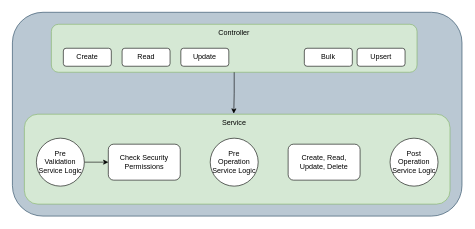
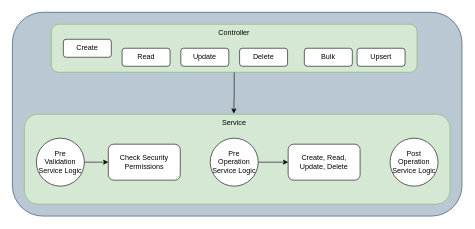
  <mxCell id="0" />
  <mxCell id="1" parent="0" />
  <mxCell id="2" value="" style="rounded=1;whiteSpace=wrap;html=1;fillColor=#bac8d3;strokeColor=#23445d;" vertex="1" parent="1"><mxGeometry x="20" y="20" width="750" height="340" as="geometry" /></mxCell>
  <mxCell id="3" value="" style="rounded=1;whiteSpace=wrap;html=1;fillColor=#d5e8d4;strokeColor=#82b366;" vertex="1" parent="1"><mxGeometry x="85" y="40" width="610" height="80" as="geometry" /></mxCell>
  <mxCell id="4" value="" style="rounded=1;whiteSpace=wrap;html=1;fillColor=#d5e8d4;strokeColor=#82b366;" vertex="1" parent="1"><mxGeometry x="40" y="190" width="710" height="150" as="geometry" /></mxCell>
  <mxCell id="5" style="edgeStyle=orthogonalEdgeStyle;rounded=0;orthogonalLoop=1;jettySize=auto;html=1;entryX=0;entryY=0.5;entryDx=0;entryDy=0;" edge="1" parent="1" source="6" target="11"><mxGeometry relative="1" as="geometry" /></mxCell>
  <mxCell id="6" value="Pre&lt;div&gt;Validation Service Logic&lt;/div&gt;" style="ellipse;whiteSpace=wrap;html=1;aspect=fixed;" vertex="1" parent="1"><mxGeometry x="60" y="230" width="80" height="80" as="geometry" /></mxCell>
+ <mxCell id="7" style="edgeStyle=orthogonalEdgeStyle;rounded=0;orthogonalLoop=1;jettySize=auto;html=1;entryX=0;entryY=0.5;entryDx=0;entryDy=0;" edge="1" parent="1" source="8" target="10"><mxGeometry relative="1" as="geometry" /></mxCell>
  <mxCell id="8" value="Pre&lt;div&gt;Operation&lt;/div&gt;&lt;div&gt;Service Logic&lt;/div&gt;" style="ellipse;whiteSpace=wrap;html=1;aspect=fixed;" vertex="1" parent="1"><mxGeometry x="350" y="230" width="80" height="80" as="geometry" /></mxCell>
  <mxCell id="9" value="Post&lt;div&gt;Operation Service Logic&lt;/div&gt;" style="ellipse;whiteSpace=wrap;html=1;aspect=fixed;" vertex="1" parent="1"><mxGeometry x="650" y="230" width="80" height="80" as="geometry" /></mxCell>
  <mxCell id="10" value="Create, Read, Update, Delete" style="rounded=1;whiteSpace=wrap;html=1;" vertex="1" parent="1"><mxGeometry x="480" y="240" width="120" height="60" as="geometry" /></mxCell>
  <mxCell id="11" value="Check Security Permissions" style="rounded=1;whiteSpace=wrap;html=1;" vertex="1" parent="1"><mxGeometry x="180" y="240" width="120" height="60" as="geometry" /></mxCell>
  <mxCell id="12" value="Controller" style="text;html=1;align=center;verticalAlign=middle;whiteSpace=wrap;rounded=0;" vertex="1" parent="1"><mxGeometry x="360" y="40" width="60" height="30" as="geometry" /></mxCell>
- <mxCell id="13" value="Create" style="rounded=1;whiteSpace=wrap;html=1;" vertex="1" parent="1"><mxGeometry x="105" y="80" width="80" height="30" as="geometry" /></mxCell>
+ <mxCell id="13" value="Create" style="rounded=1;whiteSpace=wrap;html=1;" vertex="1" parent="1"><mxGeometry x="105" y="65" width="80" height="30" as="geometry" /></mxCell>
  <mxCell id="14" value="Read" style="rounded=1;whiteSpace=wrap;html=1;" vertex="1" parent="1"><mxGeometry x="203" y="80" width="80" height="30" as="geometry" /></mxCell>
  <mxCell id="15" value="Update" style="rounded=1;whiteSpace=wrap;html=1;" vertex="1" parent="1"><mxGeometry x="301" y="80" width="80" height="30" as="geometry" /></mxCell>
+ <mxCell id="16" value="Delete" style="rounded=1;whiteSpace=wrap;html=1;" vertex="1" parent="1"><mxGeometry x="399" y="80" width="80" height="30" as="geometry" /></mxCell>
  <mxCell id="17" value="Bulk" style="rounded=1;whiteSpace=wrap;html=1;" vertex="1" parent="1"><mxGeometry x="507" y="80" width="80" height="30" as="geometry" /></mxCell>
  <mxCell id="18" value="Upsert" style="rounded=1;whiteSpace=wrap;html=1;" vertex="1" parent="1"><mxGeometry x="595" y="80" width="80" height="30" as="geometry" /></mxCell>
  <mxCell id="19" style="edgeStyle=orthogonalEdgeStyle;rounded=0;orthogonalLoop=1;jettySize=auto;html=1;entryX=0.492;entryY=-0.007;entryDx=0;entryDy=0;entryPerimeter=0;shadow=0;labelBorderColor=default;" edge="1" parent="1" source="3" target="4"><mxGeometry relative="1" as="geometry" /></mxCell>
  <mxCell id="20" value="Service" style="text;html=1;align=center;verticalAlign=middle;whiteSpace=wrap;rounded=0;" vertex="1" parent="1"><mxGeometry x="360" y="190" width="60" height="30" as="geometry" /></mxCell>
